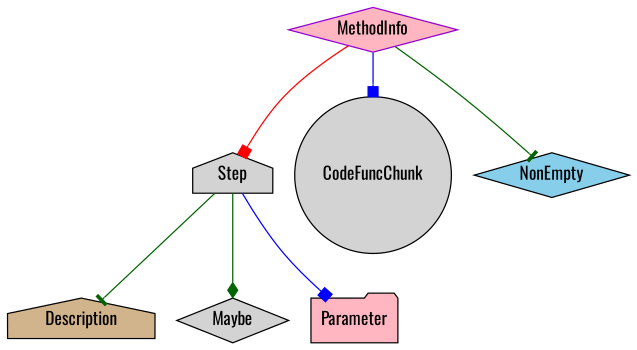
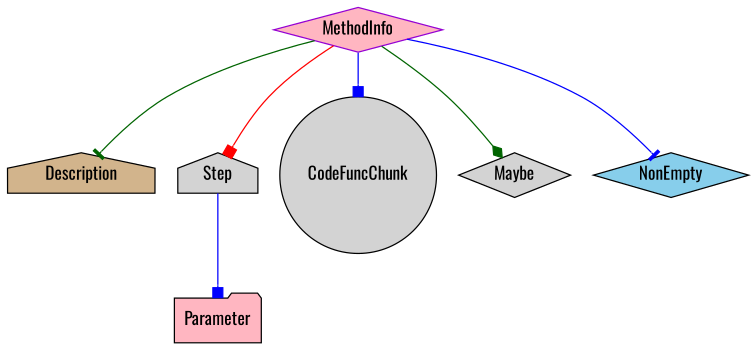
  digraph {
    fontname=Oswald
    node [fillcolor=lightgrey fontname=Oswald shape=diamond style=filled]
    edge [arrowhead=box color=blue fontname=Oswald]
    n1 [color=darkviolet fillcolor=lightpink label=MethodInfo]
    Description [fillcolor=tan shape=house]
    Step [shape=house]
    CodeFuncChunk [shape=circle]
    Maybe
    NonEmpty [fillcolor=skyblue]
    Parameter [fillcolor=lightpink shape=folder]
-   Step -> Description [arrowhead=tee color=darkgreen]
+   n1 -> Description [arrowhead=tee color=darkgreen]
    n1 -> Step [color=red]
    n1 -> CodeFuncChunk
-   Step -> Maybe [arrowhead=diamond color=darkgreen]
-   n1 -> NonEmpty [arrowhead=tee color=darkgreen]
+   n1 -> Maybe [arrowhead=diamond color=darkgreen]
+   n1 -> NonEmpty [arrowhead=tee]
    Step -> Parameter
  }
